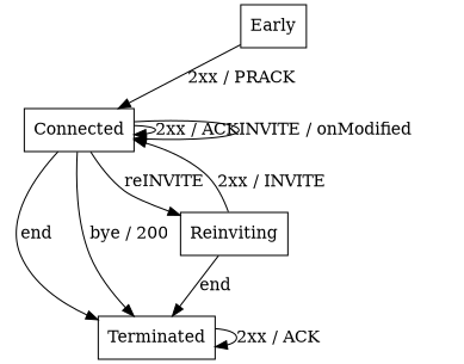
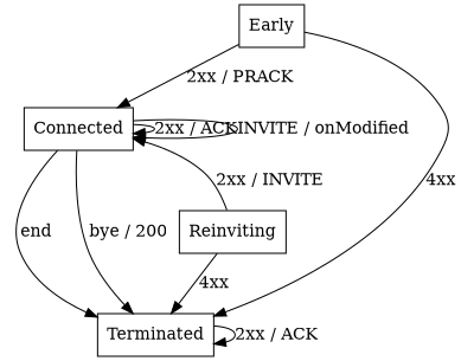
  digraph {
    rankdir=TB
    node [shape=box]
    Early
    Connected
    Terminated
    Reinviting
    Early -> Connected [label="2xx / PRACK"]
+   Early -> Terminated [label="4xx"]
    Connected -> Connected [label="2xx / ACK"]
    Connected -> Connected [label="INVITE / onModified"]
    Connected -> Terminated [label=end]
    Connected -> Terminated [label="bye / 200"]
-   Connected -> Reinviting [label=reINVITE]
    Terminated -> Terminated [label="2xx / ACK"]
    Reinviting -> Connected [label="2xx / INVITE"]
-   Reinviting -> Terminated [label=end]
+   Reinviting -> Terminated [label="4xx"]
  }
